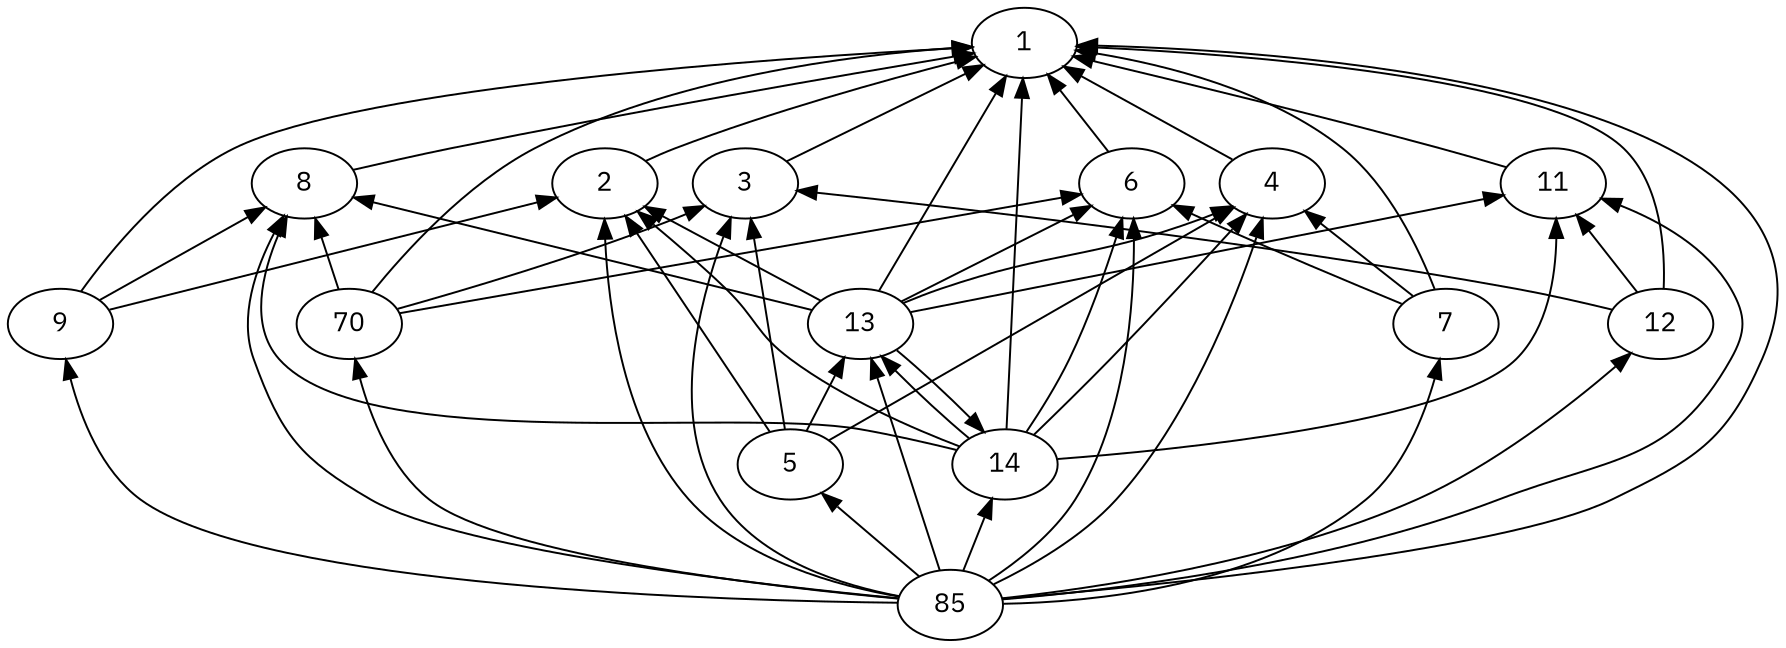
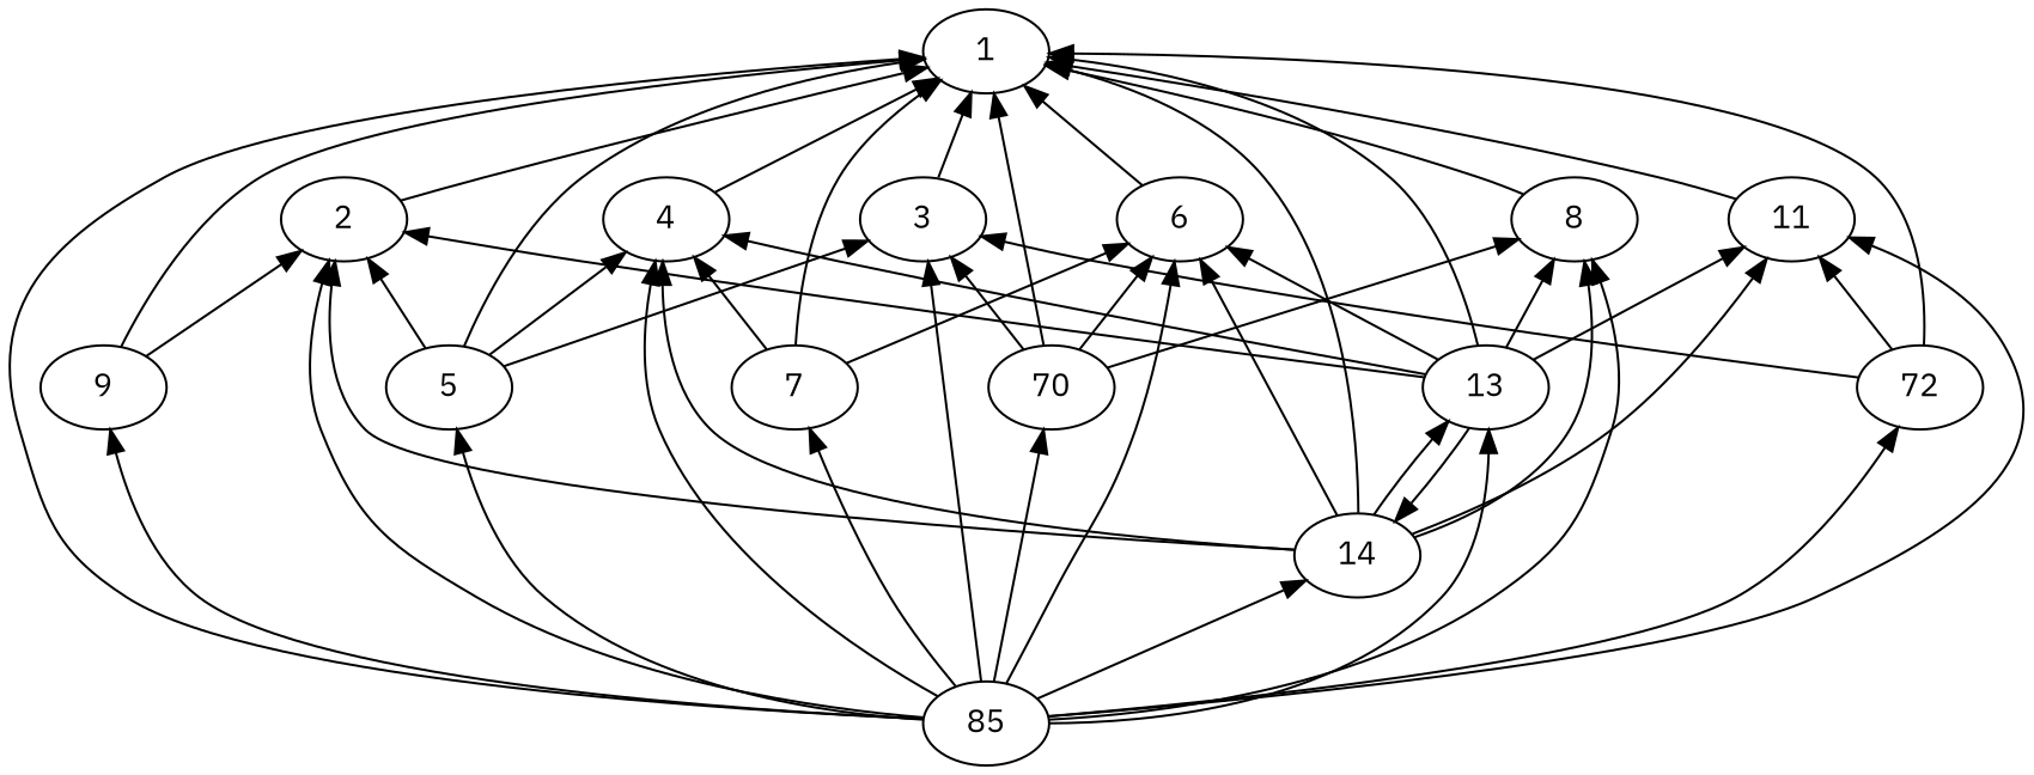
  strict digraph {
    fontname="IBM Plex Sans"
    node [fontname="IBM Plex Sans"]
    edge [dir=back fontname="IBM Plex Sans"]
    n1 [height=0.5 label=1 width=0.75]
    n2 [height=0.5 label=2 width=0.75]
    n3 [height=0.5 label=3 width=0.75]
    n4 [height=0.5 label=4 width=0.75]
    n5 [height=0.5 label=5 width=0.75]
    n6 [height=0.5 label=6 width=0.75]
    n7 [height=0.5 label=7 width=0.75]
    n8 [height=0.5 label=8 width=0.75]
    n9 [height=0.5 label=9 width=0.75]
    n10 [height=0.5 label=70 width=0.75]
    n11 [height=0.5 label=11 width=0.75]
-   n12 [height=0.5 label=12 width=0.75]
+   n12 [height=0.5 label=72 width=0.75]
    n13 [height=0.5 label=13 width=0.75]
    n14 [height=0.5 label=14 width=0.75]
    n15 [height=0.5 label=85 width=0.75]
    n1 -> n2
    n1 -> n3
    n1 -> n4
-   n13 -> n5
+   n1 -> n5
    n1 -> n6
    n1 -> n7
    n1 -> n8
    n1 -> n9
    n1 -> n10
    n1 -> n11
    n1 -> n12
    n1 -> n13
    n1 -> n14
    n1 -> n15
    n2 -> n5
    n2 -> n9
    n2 -> n13
    n2 -> n14
    n2 -> n15
    n3 -> n5
    n3 -> n10
    n3 -> n12
    n3 -> n15
    n4 -> n5
    n4 -> n7
    n4 -> n13
    n4 -> n14
    n4 -> n15
    n5 -> n15
    n6 -> n7
    n6 -> n10
    n6 -> n13
    n6 -> n14
    n6 -> n15
    n7 -> n15
-   n8 -> n9
    n8 -> n10
    n8 -> n13
    n8 -> n14
    n8 -> n15
    n9 -> n15
    n10 -> n15
    n11 -> n12
    n11 -> n13
    n11 -> n14
    n11 -> n15
    n12 -> n15
    n13 -> n14
    n13 -> n15
    n14 -> n13
    n14 -> n15
  }
